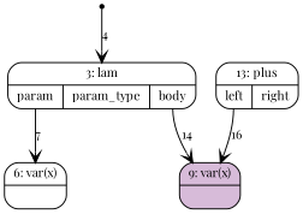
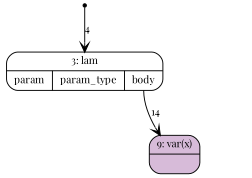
  digraph {
    fontname="Playfair Display"
    rankdir=TB
    node [color=black fillcolor=white fontname="Playfair Display" fontsize=11 ranksep=0 shape=Mrecord style=filled]
    edge [arrowhead=vee color=black fontname="Playfair Display" fontsize=11 weight=2]
    n1 [fillcolor=black label="{0: root|{<root> root}}" shape=point]
    n2 [label="{3: lam|{<param> param|<param_type> param_type|<body> body}}"]
-   n3 [label="{6: var(x)|{}}"]
    n4 [fillcolor="#D7BBD9" label="{9: var(x)|{}}"]
-   n5 [label="{13: plus|{<left> left|<right> right}}"]
    subgraph sub_1 {
      rank=min
      n1
    }
    n1 -> n2 [label=4 tailport=root]
-   n2 -> n3 [label=7 tailport=param]
    n2 -> n4 [label=14 tailport=body]
-   n5 -> n4 [label=16 tailport=left]
  }
